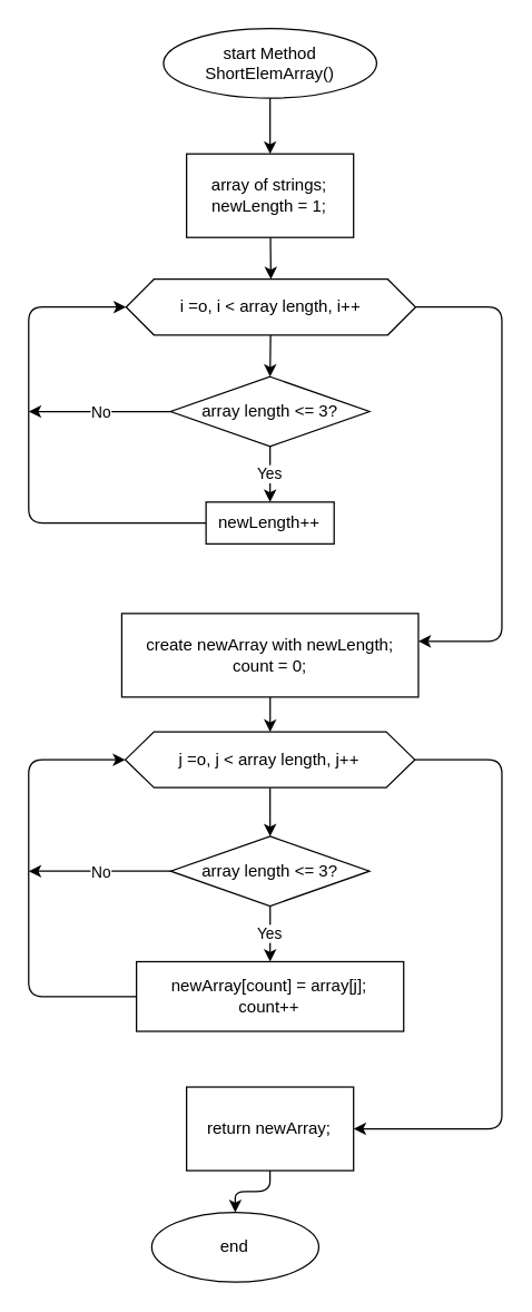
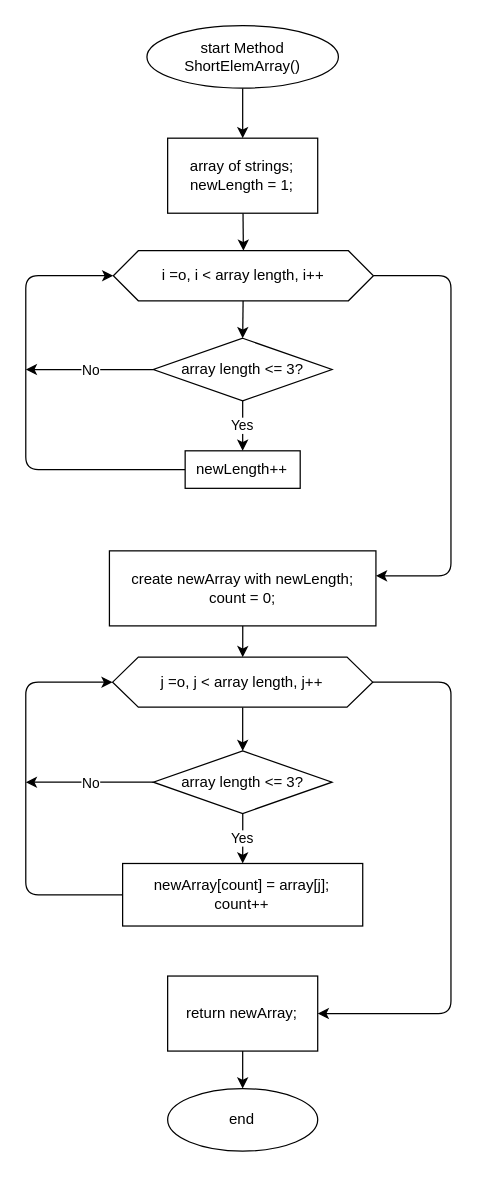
  <mxCell id="0" />
  <mxCell id="1" parent="0" />
  <mxCell id="2" style="edgeStyle=none;html=1;entryX=0.5;entryY=0;entryDx=0;entryDy=0;" edge="1" parent="1" source="3" target="6"><mxGeometry relative="1" as="geometry" /></mxCell>
  <mxCell id="3" value="start Method ShortElemArray()" style="ellipse;whiteSpace=wrap;html=1;" vertex="1" parent="1"><mxGeometry x="116.88" y="20" width="153.12" height="50" as="geometry" /></mxCell>
- <mxCell id="4" value="end" style="ellipse;whiteSpace=wrap;html=1;" vertex="1" parent="1"><mxGeometry x="108.44" y="870" width="120" height="50" as="geometry" /></mxCell>
+ <mxCell id="4" value="end" style="ellipse;whiteSpace=wrap;html=1;" vertex="1" parent="1"><mxGeometry x="133.44" y="870" width="120" height="50" as="geometry" /></mxCell>
  <mxCell id="5" style="edgeStyle=none;html=1;entryX=0.5;entryY=0;entryDx=0;entryDy=0;" edge="1" parent="1" source="6" target="9"><mxGeometry relative="1" as="geometry" /></mxCell>
  <mxCell id="6" value="array of strings;&lt;br&gt;newLength = 1;" style="rounded=0;whiteSpace=wrap;html=1;" vertex="1" parent="1"><mxGeometry x="133.44" y="110" width="120" height="60" as="geometry" /></mxCell>
  <mxCell id="7" style="edgeStyle=none;html=1;entryX=0.5;entryY=0;entryDx=0;entryDy=0;" edge="1" parent="1" source="9" target="14"><mxGeometry relative="1" as="geometry" /></mxCell>
  <mxCell id="8" style="edgeStyle=orthogonalEdgeStyle;html=1;" edge="1" parent="1" source="9" target="16"><mxGeometry relative="1" as="geometry"><mxPoint x="340" y="460" as="targetPoint" /><Array as="points"><mxPoint x="360" y="220" /><mxPoint x="360" y="460" /></Array></mxGeometry></mxCell>
  <mxCell id="9" value="i =o, i &amp;lt; array length, i++" style="shape=hexagon;perimeter=hexagonPerimeter2;whiteSpace=wrap;html=1;fixedSize=1;" vertex="1" parent="1"><mxGeometry x="90" y="200" width="208" height="40" as="geometry" /></mxCell>
  <mxCell id="10" style="edgeStyle=orthogonalEdgeStyle;html=1;entryX=0;entryY=0.5;entryDx=0;entryDy=0;" edge="1" parent="1" source="11" target="9"><mxGeometry relative="1" as="geometry"><mxPoint x="40" y="220" as="targetPoint" /><Array as="points"><mxPoint x="20" y="375" /><mxPoint x="20" y="220" /></Array></mxGeometry></mxCell>
  <mxCell id="11" value="newLength++" style="rounded=0;whiteSpace=wrap;html=1;" vertex="1" parent="1"><mxGeometry x="147.44" y="360" width="92" height="30" as="geometry" /></mxCell>
  <mxCell id="12" value="Yes" style="edgeStyle=none;html=1;entryX=0.5;entryY=0;entryDx=0;entryDy=0;" edge="1" parent="1" source="14" target="11"><mxGeometry relative="1" as="geometry" /></mxCell>
  <mxCell id="13" value="No" style="edgeStyle=orthogonalEdgeStyle;html=1;" edge="1" parent="1" source="14"><mxGeometry relative="1" as="geometry"><mxPoint x="20" y="295" as="targetPoint" /></mxGeometry></mxCell>
  <mxCell id="14" value="array length &amp;lt;= 3?" style="rhombus;whiteSpace=wrap;html=1;" vertex="1" parent="1"><mxGeometry x="122" y="270" width="142.89" height="50" as="geometry" /></mxCell>
  <mxCell id="15" style="edgeStyle=orthogonalEdgeStyle;html=1;entryX=0.5;entryY=0;entryDx=0;entryDy=0;" edge="1" parent="1" source="16" target="19"><mxGeometry relative="1" as="geometry" /></mxCell>
  <mxCell id="16" value="create newArray with newLength;&lt;br&gt;count = 0;" style="rounded=0;whiteSpace=wrap;html=1;" vertex="1" parent="1"><mxGeometry x="86.88" y="440" width="213.12" height="60" as="geometry" /></mxCell>
  <mxCell id="17" style="edgeStyle=orthogonalEdgeStyle;html=1;entryX=0.5;entryY=0;entryDx=0;entryDy=0;" edge="1" parent="1" source="19" target="22"><mxGeometry relative="1" as="geometry" /></mxCell>
  <mxCell id="18" style="edgeStyle=orthogonalEdgeStyle;html=1;" edge="1" parent="1" source="19" target="26"><mxGeometry relative="1" as="geometry"><mxPoint x="360" y="790" as="targetPoint" /><Array as="points"><mxPoint x="360" y="545" /><mxPoint x="360" y="810" /></Array></mxGeometry></mxCell>
  <mxCell id="19" value="j =o, j &amp;lt; array length, j++" style="shape=hexagon;perimeter=hexagonPerimeter2;whiteSpace=wrap;html=1;fixedSize=1;size=20.56;" vertex="1" parent="1"><mxGeometry x="89.44" y="525" width="208" height="40" as="geometry" /></mxCell>
  <mxCell id="20" value="Yes" style="edgeStyle=orthogonalEdgeStyle;html=1;entryX=0.5;entryY=0;entryDx=0;entryDy=0;" edge="1" parent="1" source="22" target="24"><mxGeometry relative="1" as="geometry" /></mxCell>
  <mxCell id="21" value="No" style="edgeStyle=orthogonalEdgeStyle;html=1;" edge="1" parent="1" source="22"><mxGeometry relative="1" as="geometry"><mxPoint x="20" y="625" as="targetPoint" /></mxGeometry></mxCell>
  <mxCell id="22" value="array length &amp;lt;= 3?" style="rhombus;whiteSpace=wrap;html=1;" vertex="1" parent="1"><mxGeometry x="122" y="600" width="142.89" height="50" as="geometry" /></mxCell>
  <mxCell id="23" style="edgeStyle=orthogonalEdgeStyle;html=1;entryX=0;entryY=0.5;entryDx=0;entryDy=0;" edge="1" parent="1" source="24" target="19"><mxGeometry relative="1" as="geometry"><mxPoint x="30" y="460" as="targetPoint" /><Array as="points"><mxPoint x="20" y="715" /><mxPoint x="20" y="545" /></Array></mxGeometry></mxCell>
  <mxCell id="24" value="newArray[count] = array[j];&lt;br&gt;count++" style="rounded=0;whiteSpace=wrap;html=1;" vertex="1" parent="1"><mxGeometry x="97.44" y="690" width="192" height="50" as="geometry" /></mxCell>
  <mxCell id="25" style="edgeStyle=orthogonalEdgeStyle;html=1;entryX=0.5;entryY=0;entryDx=0;entryDy=0;" edge="1" parent="1" source="26" target="4"><mxGeometry relative="1" as="geometry" /></mxCell>
  <mxCell id="26" value="return newArray;" style="rounded=0;whiteSpace=wrap;html=1;" vertex="1" parent="1"><mxGeometry x="133.44" y="780" width="120" height="60" as="geometry" /></mxCell>
